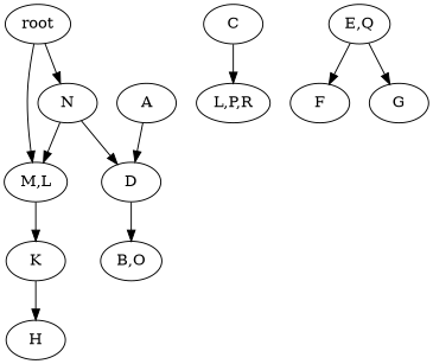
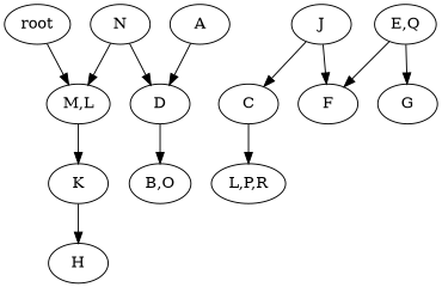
  strict digraph {
    n1 [label=root]
    n2 [label=N]
    n3 [label="M,L"]
    n4 [label=D]
+   n5 [label=J]
    n6 [label=C]
    n7 [label=F]
    n8 [label=A]
    n9 [label=K]
    n10 [label="L,P,R"]
    n11 [label="B,O"]
    n12 [label=H]
    n13 [label="E,Q"]
    n14 [label=G]
-   n1 -> n2
    n1 -> n3
    n2 -> n3
    n2 -> n4
    n3 -> n9
    n4 -> n11
+   n5 -> n6
+   n5 -> n7
    n6 -> n10
    n8 -> n4
    n9 -> n12
    n13 -> n7
    n13 -> n14
  }
